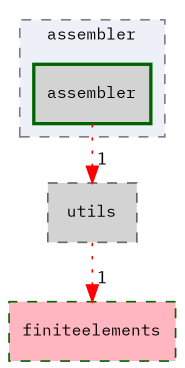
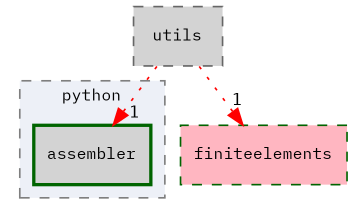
  digraph {
    compound=true
    fontname="IBM Plex Mono"
    node [color=darkgreen fillcolor=lightgrey fontname="IBM Plex Mono" fontsize=10 shape=box style="dashed,filled"]
    edge [color=red fontname="IBM Plex Mono" fontsize=10 headlabel=1 labeldistance=1.5 labelfontname=Helvetica labelfontsize=10 style=dotted]
    n1 [label=assembler style="filled,bold,"]
    n2 [color=gray40 label=utils]
    n3 [fillcolor=lightpink label=finiteelements]
    subgraph cluster_1 {
      bgcolor="#edf0f7"
      fontsize=10
-     label=assembler
+     label=python
      pencolor=grey50
      style="filled,dashed,"
      n1
    }
-   n1 -> n2
+   n2 -> n1
    n2 -> n3
  }
